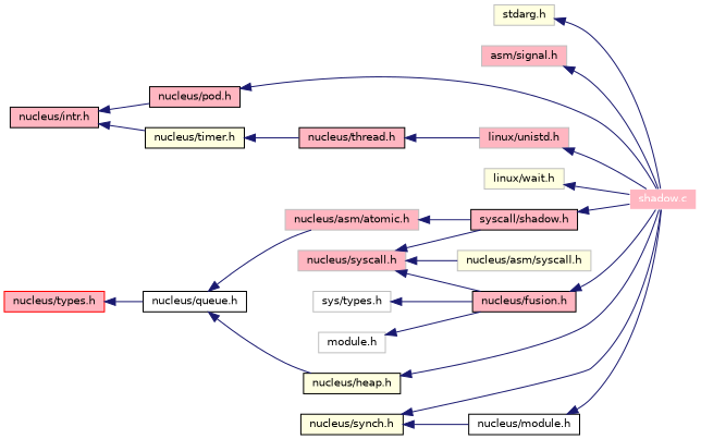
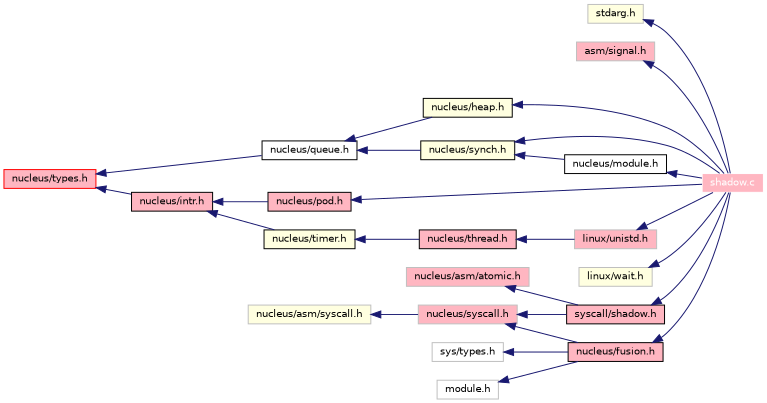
  digraph {
    rankdir=LR
    node [color=black fillcolor=lightpink fontname=Helvetica fontsize=10 shape=record style=filled]
    edge [color=midnightblue dir=back fontname=Helvetica fontsize=10 labelfontname=Helvetica labelfontsize=10 style=solid]
    n1 [color=white fontcolor=white height=0.2 label="shadow.c" width=0.4]
    n2 [color=grey75 fillcolor=lightyellow height=0.2 label="stdarg.h" width=0.4]
    n3 [color=grey75 height=0.2 label="asm/signal.h" width=0.4]
    n4 [color=grey75 height=0.2 label="linux/unistd.h" width=0.4]
    n5 [color=grey75 fillcolor=lightyellow height=0.2 label="linux/wait.h" width=0.4]
    n6 [height=0.2 label="nucleus/pod.h" width=0.4]
    n7 [height=0.2 label="nucleus/thread.h" width=0.4]
    n8 [fillcolor=lightyellow height=0.2 label="nucleus/timer.h" width=0.4]
    n9 [fillcolor=white height=0.2 label="nucleus/queue.h" width=0.4]
    n10 [fillcolor=lightyellow height=0.2 label="nucleus/heap.h" width=0.4]
    n11 [fillcolor=lightyellow height=0.2 label="nucleus/synch.h" width=0.4]
    n12 [fillcolor=white height=0.2 label="nucleus/module.h" width=0.4]
    n13 [color=red height=0.2 label="nucleus/types.h" width=0.4]
    n14 [height=0.2 label="nucleus/intr.h" width=0.4]
    n15 [height=0.2 label="syscall/shadow.h" width=0.4]
    n16 [color=grey75 height=0.2 label="nucleus/asm/atomic.h" width=0.4]
    n17 [color=grey75 height=0.2 label="nucleus/syscall.h" width=0.4]
    n18 [height=0.2 label="nucleus/fusion.h" width=0.4]
    n19 [color=grey75 fillcolor=lightyellow height=0.2 label="nucleus/asm/syscall.h" width=0.4]
    n20 [color=grey75 fillcolor=white height=0.2 label="sys/types.h" width=0.4]
    n21 [color=grey75 fillcolor=white height=0.2 label="module.h" width=0.4]
    n2 -> n1
    n3 -> n1
    n4 -> n1
    n5 -> n1
    n6 -> n1
    n7 -> n4
    n8 -> n7
    n9 -> n10
-   n9 -> n16
+   n9 -> n11
    n10 -> n1
    n11 -> n1
    n11 -> n12
    n12 -> n1
    n13 -> n9
+   n13 -> n14
    n14 -> n6
    n14 -> n8
    n15 -> n1
    n16 -> n15
    n17 -> n15
    n17 -> n18
    n18 -> n1
-   n17 -> n19
+   n19 -> n17
    n20 -> n18
    n21 -> n18
  }
